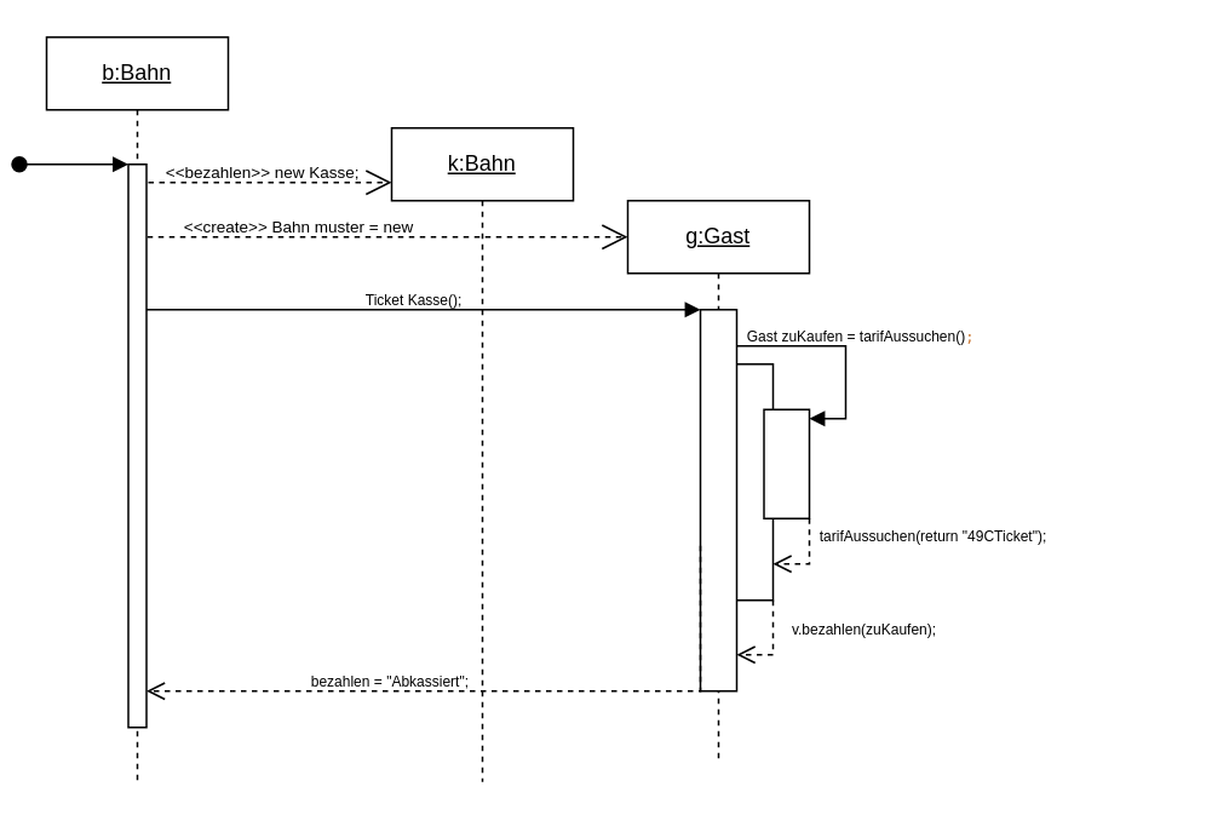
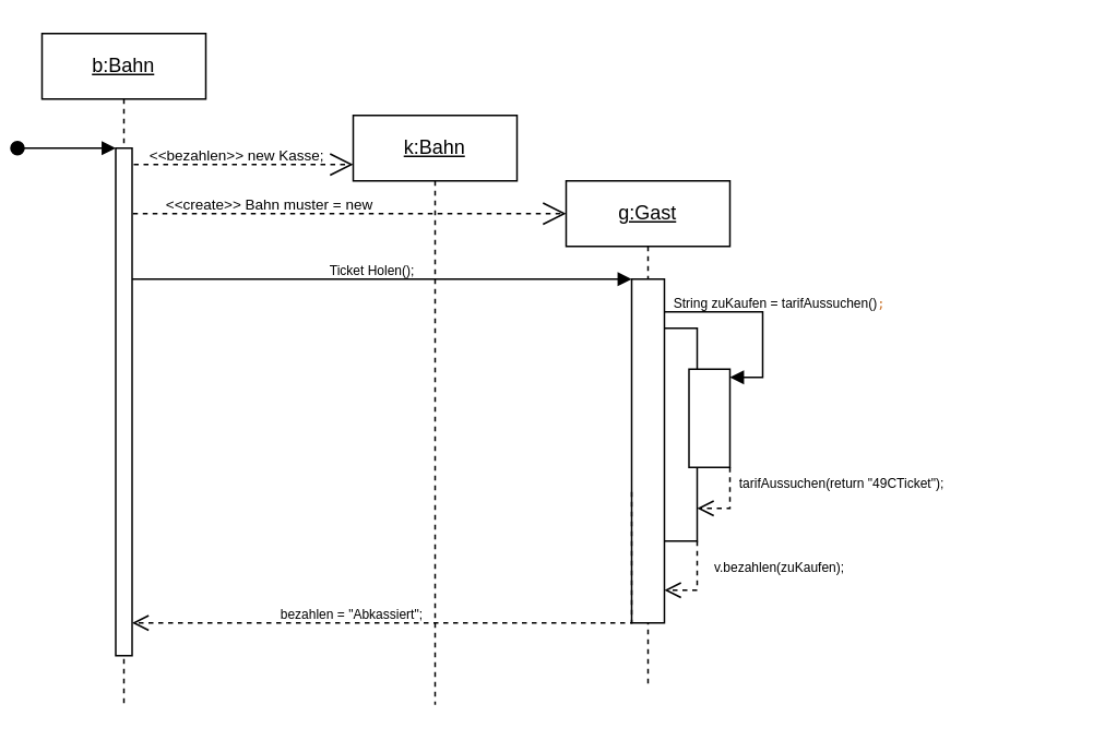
  <mxCell id="0" />
  <mxCell id="1" parent="0" />
  <mxCell id="2" value="&lt;u&gt;g:Gast&lt;/u&gt;" style="shape=umlLifeline;perimeter=lifelinePerimeter;whiteSpace=wrap;html=1;container=1;dropTarget=0;collapsible=0;recursiveResize=0;outlineConnect=0;portConstraint=eastwest;newEdgeStyle={&quot;edgeStyle&quot;:&quot;elbowEdgeStyle&quot;,&quot;elbow&quot;:&quot;vertical&quot;,&quot;curved&quot;:0,&quot;rounded&quot;:0};" vertex="1" parent="1"><mxGeometry x="340" y="110" width="100" height="310" as="geometry" /></mxCell>
  <mxCell id="3" value="" style="html=1;points=[];perimeter=orthogonalPerimeter;outlineConnect=0;targetShapes=umlLifeline;portConstraint=eastwest;newEdgeStyle={&quot;edgeStyle&quot;:&quot;elbowEdgeStyle&quot;,&quot;elbow&quot;:&quot;vertical&quot;,&quot;curved&quot;:0,&quot;rounded&quot;:0};" parent="2" vertex="1"><mxGeometry x="50" y="90" width="30" height="130" as="geometry" /></mxCell>
  <mxCell id="4" value="" style="html=1;points=[];perimeter=orthogonalPerimeter;outlineConnect=0;targetShapes=umlLifeline;portConstraint=eastwest;newEdgeStyle={&quot;edgeStyle&quot;:&quot;elbowEdgeStyle&quot;,&quot;elbow&quot;:&quot;vertical&quot;,&quot;curved&quot;:0,&quot;rounded&quot;:0};" vertex="1" parent="2"><mxGeometry x="75" y="115" width="25" height="60" as="geometry" /></mxCell>
  <mxCell id="5" value="" style="rounded=0;whiteSpace=wrap;html=1;" vertex="1" parent="1"><mxGeometry x="380" y="170" width="20" height="210" as="geometry" /></mxCell>
  <mxCell id="6" value="&lt;u&gt;k:Bahn&lt;/u&gt;" style="shape=umlLifeline;perimeter=lifelinePerimeter;whiteSpace=wrap;html=1;container=0;dropTarget=0;collapsible=0;recursiveResize=0;outlineConnect=0;portConstraint=eastwest;newEdgeStyle={&quot;edgeStyle&quot;:&quot;elbowEdgeStyle&quot;,&quot;elbow&quot;:&quot;vertical&quot;,&quot;curved&quot;:0,&quot;rounded&quot;:0};" parent="1" vertex="1"><mxGeometry x="210" y="70" width="100" height="360" as="geometry" /></mxCell>
  <mxCell id="7" value="" style="endArrow=open;endSize=12;dashed=1;html=1;rounded=0;" edge="1" parent="1"><mxGeometry x="-0.429" width="160" relative="1" as="geometry"><mxPoint x="70" y="100" as="sourcePoint" /><mxPoint x="210" y="100" as="targetPoint" /><Array as="points"><mxPoint x="110" y="100" /></Array><mxPoint as="offset" /></mxGeometry></mxCell>
  <mxCell id="8" value="" style="endArrow=open;endSize=12;dashed=1;html=1;rounded=0;" edge="1" parent="1" source="22"><mxGeometry x="-0.429" width="160" relative="1" as="geometry"><mxPoint x="200" y="130" as="sourcePoint" /><mxPoint x="340" y="130" as="targetPoint" /><Array as="points"><mxPoint x="240" y="130" /><mxPoint x="310" y="130" /></Array><mxPoint as="offset" /></mxGeometry></mxCell>
  <mxCell id="9" value="&lt;font style=&quot;font-size: 9px;&quot;&gt;&amp;lt;&amp;lt;bezahlen&amp;gt;&amp;gt; new Kasse;&lt;/font&gt;" style="text;strokeColor=none;fillColor=none;spacingLeft=4;spacingRight=4;overflow=hidden;rotatable=0;points=[[0,0.5],[1,0.5]];portConstraint=eastwest;fontSize=12;whiteSpace=wrap;html=1;" vertex="1" parent="1"><mxGeometry x="80" y="80" width="170" height="20" as="geometry" /></mxCell>
  <mxCell id="10" value="&lt;font style=&quot;font-size: 9px;&quot;&gt;&amp;lt;&amp;lt;create&amp;gt;&amp;gt; Bahn muster = new Gast(k);&lt;/font&gt;" style="text;strokeColor=none;fillColor=none;spacingLeft=4;spacingRight=4;overflow=hidden;rotatable=0;points=[[0,0.5],[1,0.5]];portConstraint=eastwest;fontSize=12;whiteSpace=wrap;html=1;" vertex="1" parent="1"><mxGeometry x="90" y="110" width="170" height="20" as="geometry" /></mxCell>
  <mxCell id="11" value="" style="endArrow=block;endFill=1;html=1;edgeStyle=orthogonalEdgeStyle;align=left;verticalAlign=top;rounded=0;" edge="1" parent="1"><mxGeometry x="-0.245" y="-39" relative="1" as="geometry"><mxPoint x="80" y="170" as="sourcePoint" /><mxPoint x="380" y="170" as="targetPoint" /><Array as="points"><mxPoint x="70" y="170" /></Array><mxPoint as="offset" /></mxGeometry></mxCell>
- <mxCell id="12" value="&lt;font style=&quot;font-size: 8px;&quot;&gt;Ticket Kasse();&lt;/font&gt;" style="text;strokeColor=none;fillColor=none;spacingLeft=4;spacingRight=4;overflow=hidden;rotatable=0;points=[[0,0.5],[1,0.5]];portConstraint=eastwest;fontSize=12;whiteSpace=wrap;html=1;" vertex="1" parent="1"><mxGeometry x="190" y="150" width="170" height="20" as="geometry" /></mxCell>
+ <mxCell id="12" value="&lt;font style=&quot;font-size: 8px;&quot;&gt;Ticket Holen();&lt;/font&gt;" style="text;strokeColor=none;fillColor=none;spacingLeft=4;spacingRight=4;overflow=hidden;rotatable=0;points=[[0,0.5],[1,0.5]];portConstraint=eastwest;fontSize=12;whiteSpace=wrap;html=1;" vertex="1" parent="1"><mxGeometry x="190" y="150" width="170" height="20" as="geometry" /></mxCell>
  <mxCell id="13" value="" style="html=1;verticalAlign=bottom;endArrow=open;dashed=1;endSize=8;edgeStyle=elbowEdgeStyle;elbow=vertical;curved=0;rounded=0;" edge="1" parent="1" target="23"><mxGeometry relative="1" as="geometry"><mxPoint x="380" y="300" as="sourcePoint" /><mxPoint x="80" y="300" as="targetPoint" /><Array as="points"><mxPoint x="240" y="380" /><mxPoint x="190" y="350" /></Array></mxGeometry></mxCell>
  <mxCell id="14" value="&lt;font style=&quot;font-size: 8px;&quot;&gt;bezahlen = &quot;Abkassiert&quot;;&lt;br&gt;&lt;/font&gt;&lt;span style=&quot;font-size: 8px; background-color: initial;&quot;&gt;&amp;nbsp;&lt;/span&gt;" style="text;strokeColor=none;fillColor=none;spacingLeft=4;spacingRight=4;overflow=hidden;rotatable=0;points=[[0,0.5],[1,0.5]];portConstraint=eastwest;fontSize=12;whiteSpace=wrap;html=1;" vertex="1" parent="1"><mxGeometry x="160" y="360" width="170" height="20" as="geometry" /></mxCell>
  <mxCell id="15" value="" style="endArrow=block;endFill=1;html=1;edgeStyle=orthogonalEdgeStyle;align=left;verticalAlign=top;rounded=0;" edge="1" parent="1" target="4"><mxGeometry x="-0.245" y="-39" relative="1" as="geometry"><mxPoint x="400" y="190" as="sourcePoint" /><mxPoint x="450" y="230" as="targetPoint" /><Array as="points"><mxPoint x="460" y="190" /><mxPoint x="460" y="230" /></Array><mxPoint as="offset" /></mxGeometry></mxCell>
  <mxCell id="16" value="" style="html=1;verticalAlign=bottom;endArrow=open;dashed=1;endSize=8;edgeStyle=elbowEdgeStyle;elbow=vertical;curved=0;rounded=0;" edge="1" parent="1" source="2" target="5"><mxGeometry relative="1" as="geometry"><mxPoint x="460" y="290" as="sourcePoint" /><mxPoint x="410" y="340" as="targetPoint" /><Array as="points"><mxPoint x="440" y="340" /><mxPoint x="470" y="300" /><mxPoint x="440" y="340" /><mxPoint x="480" y="300" /><mxPoint x="335" y="340" /></Array></mxGeometry></mxCell>
- <mxCell id="17" value="&lt;font style=&quot;font-size: 8px;&quot;&gt;Gast zuKaufen = tarifAussuchen()&lt;span style=&quot;font-family: &amp;quot;JetBrains Mono&amp;quot;, monospace; color: rgb(204, 120, 50);&quot;&gt;;&lt;/span&gt;&lt;br&gt;&lt;/font&gt;&lt;span style=&quot;font-size: 8px; background-color: initial;&quot;&gt;&amp;nbsp;&lt;/span&gt;" style="text;strokeColor=none;fillColor=none;spacingLeft=4;spacingRight=4;overflow=hidden;rotatable=0;points=[[0,0.5],[1,0.5]];portConstraint=eastwest;fontSize=12;whiteSpace=wrap;html=1;" vertex="1" parent="1"><mxGeometry x="400" y="170" width="200" height="20" as="geometry" /></mxCell>
+ <mxCell id="17" value="&lt;font style=&quot;font-size: 8px;&quot;&gt;String zuKaufen = tarifAussuchen()&lt;span style=&quot;font-family: &amp;quot;JetBrains Mono&amp;quot;, monospace; color: rgb(204, 120, 50);&quot;&gt;;&lt;/span&gt;&lt;br&gt;&lt;/font&gt;&lt;span style=&quot;font-size: 8px; background-color: initial;&quot;&gt;&amp;nbsp;&lt;/span&gt;" style="text;strokeColor=none;fillColor=none;spacingLeft=4;spacingRight=4;overflow=hidden;rotatable=0;points=[[0,0.5],[1,0.5]];portConstraint=eastwest;fontSize=12;whiteSpace=wrap;html=1;" vertex="1" parent="1"><mxGeometry x="400" y="170" width="200" height="20" as="geometry" /></mxCell>
  <mxCell id="18" value="&lt;span style=&quot;font-size: 8px; background-color: initial;&quot;&gt;tarifAussuchen(return &quot;49CTicket&quot;);&lt;/span&gt;" style="text;strokeColor=none;fillColor=none;spacingLeft=4;spacingRight=4;overflow=hidden;rotatable=0;points=[[0,0.5],[1,0.5]];portConstraint=eastwest;fontSize=12;whiteSpace=wrap;html=1;" vertex="1" parent="1"><mxGeometry x="440" y="280" width="200" height="20" as="geometry" /></mxCell>
  <mxCell id="19" value="" style="html=1;verticalAlign=bottom;endArrow=open;dashed=1;endSize=8;edgeStyle=elbowEdgeStyle;elbow=vertical;curved=0;rounded=0;" edge="1" parent="1" source="4"><mxGeometry x="0.748" relative="1" as="geometry"><mxPoint x="470" y="260" as="sourcePoint" /><mxPoint x="420" y="310" as="targetPoint" /><Array as="points"><mxPoint x="440" y="310" /><mxPoint x="460" y="310" /></Array><mxPoint as="offset" /></mxGeometry></mxCell>
  <mxCell id="20" value="&lt;font style=&quot;font-size: 8px;&quot;&gt;v.bezahlen(zuKaufen);&lt;/font&gt;" style="text;html=1;align=center;verticalAlign=middle;resizable=0;points=[];autosize=1;strokeColor=none;fillColor=none;rotation=0;" vertex="1" parent="1"><mxGeometry x="420" y="330" width="100" height="30" as="geometry" /></mxCell>
  <mxCell id="21" value="" style="html=1;verticalAlign=bottom;endArrow=open;dashed=1;endSize=8;edgeStyle=elbowEdgeStyle;elbow=vertical;curved=0;rounded=0;" edge="1" parent="1"><mxGeometry x="0.748" relative="1" as="geometry"><mxPoint x="420" y="330" as="sourcePoint" /><mxPoint x="400" y="360" as="targetPoint" /><Array as="points"><mxPoint x="430" y="360" /><mxPoint x="440" y="345" /></Array><mxPoint as="offset" /></mxGeometry></mxCell>
  <mxCell id="22" value="&lt;u&gt;b:Bahn&lt;/u&gt;" style="shape=umlLifeline;perimeter=lifelinePerimeter;whiteSpace=wrap;html=1;container=0;dropTarget=0;collapsible=0;recursiveResize=0;outlineConnect=0;portConstraint=eastwest;newEdgeStyle={&quot;edgeStyle&quot;:&quot;elbowEdgeStyle&quot;,&quot;elbow&quot;:&quot;vertical&quot;,&quot;curved&quot;:0,&quot;rounded&quot;:0};" parent="1" vertex="1"><mxGeometry x="20" y="20" width="100" height="410" as="geometry" /></mxCell>
  <mxCell id="23" value="" style="html=1;points=[];perimeter=orthogonalPerimeter;outlineConnect=0;targetShapes=umlLifeline;portConstraint=eastwest;newEdgeStyle={&quot;edgeStyle&quot;:&quot;elbowEdgeStyle&quot;,&quot;elbow&quot;:&quot;vertical&quot;,&quot;curved&quot;:0,&quot;rounded&quot;:0};" parent="22" vertex="1"><mxGeometry x="45" y="70" width="10" height="310" as="geometry" /></mxCell>
  <mxCell id="24" value="" style="html=1;verticalAlign=bottom;startArrow=oval;endArrow=block;startSize=8;edgeStyle=elbowEdgeStyle;elbow=vertical;curved=0;rounded=0;" parent="22" target="23" edge="1"><mxGeometry relative="1" as="geometry"><mxPoint x="-15" y="70" as="sourcePoint" /></mxGeometry></mxCell>
